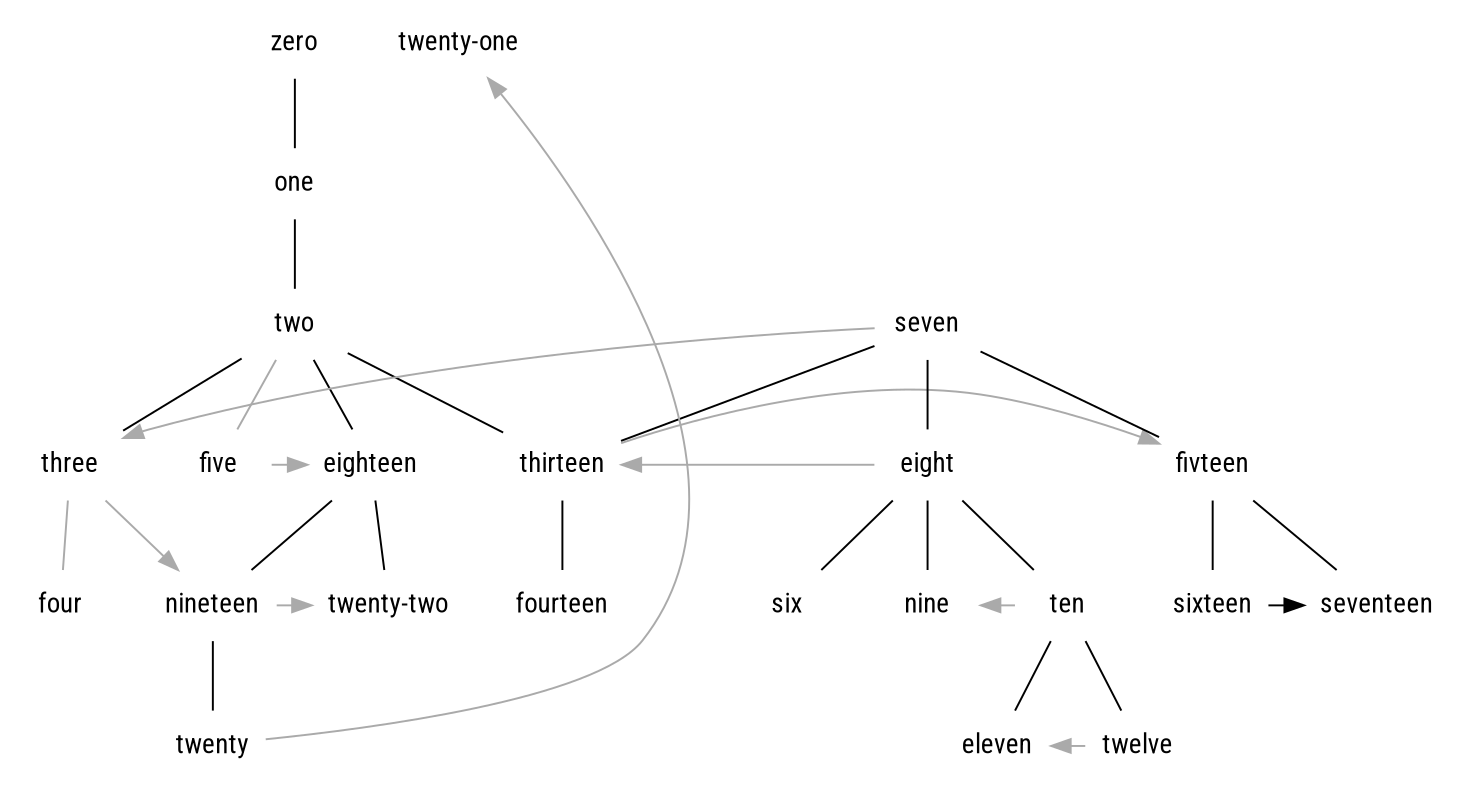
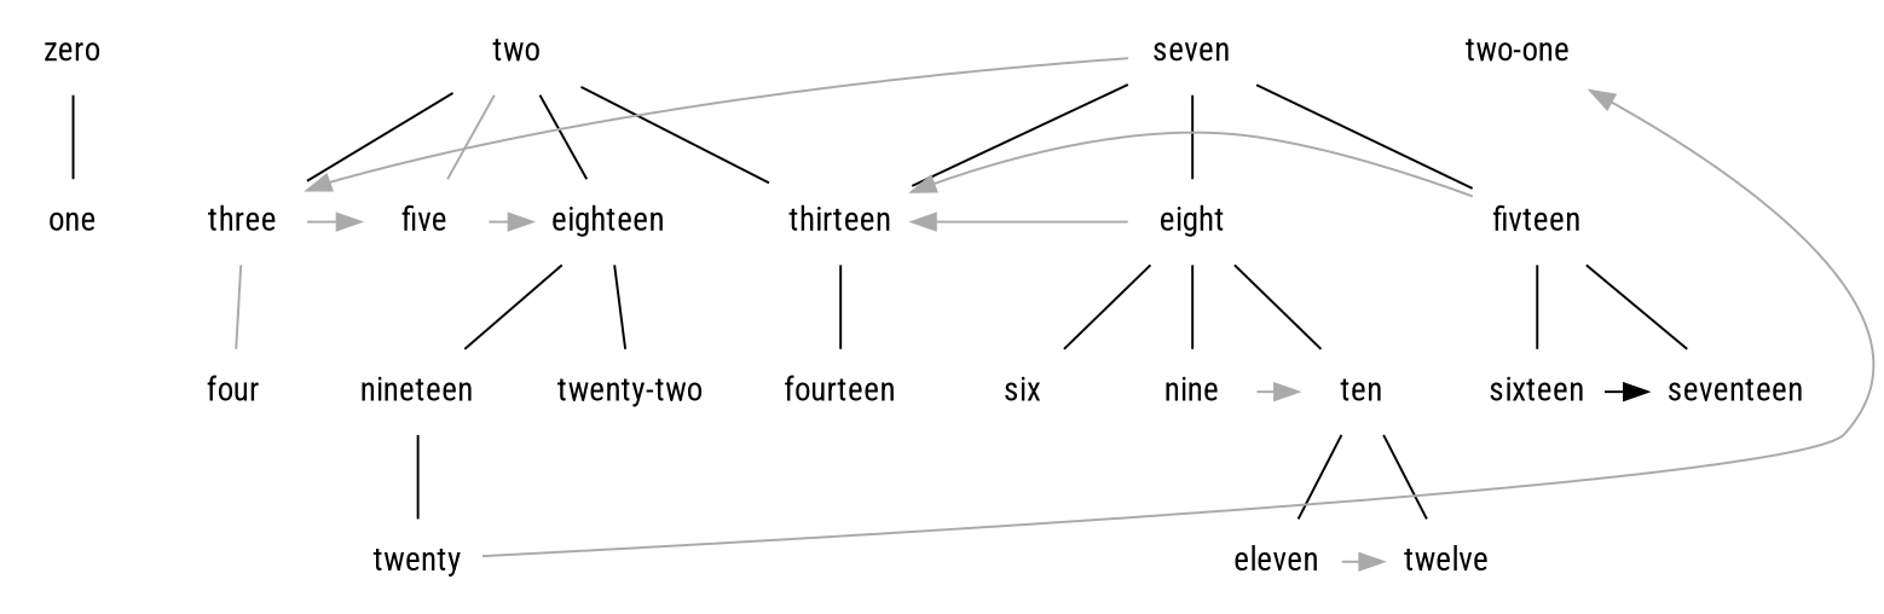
  digraph {
    fontname="Roboto Condensed"
    node [fontname="Roboto Condensed" shape=plaintext]
    edge [arrowhead=none fontname="Roboto Condensed"]
    n1 [label=zero]
    n2 [label=one]
    n3 [label=two]
    n4 [label=three]
    n5 [label=five]
    n6 [label=eighteen]
    n7 [label=thirteen]
    n8 [label=four]
    n9 [label=seven]
    n10 [label=eight]
    n11 [label=fivteen]
    n12 [label=nineteen]
    n13 [label="twenty-two"]
    n14 [label=six]
    n15 [label=nine]
    n16 [label=ten]
    n17 [label=fourteen]
    n18 [label=sixteen]
    n19 [label=seventeen]
    n20 [label=eleven]
    n21 [label=twelve]
    n22 [label=twenty]
-   n23 [label="twenty-one"]
+   n23 [label="two-one"]
    n1 -> n2
-   n2 -> n3
    n3 -> n4
    n3 -> n5 [color="#aaaaaa"]
    n3 -> n6
    n3 -> n7
-   n4 -> n12 [color="#aaaaaa" constraint=false arrowhead=""]
+   n4 -> n5 [color="#aaaaaa" constraint=false arrowhead=""]
    n4 -> n8 [color="#aaaaaa"]
    n5 -> n6 [color="#aaaaaa" constraint=false arrowhead=""]
    n6 -> n12
    n6 -> n13
-   n7 -> n11 [color="#aaaaaa" constraint=false arrowhead=""]
+   n11 -> n7 [color="#aaaaaa" constraint=false arrowhead=""]
    n7 -> n17
    n9 -> n4 [color="#aaaaaa" constraint=false arrowhead=""]
    n9 -> n7
    n9 -> n10
    n9 -> n11
    n10 -> n7 [color="#aaaaaa" constraint=false arrowhead=""]
    n10 -> n14
    n10 -> n15
    n10 -> n16
    n11 -> n18
    n11 -> n19
-   n12 -> n13 [color="#aaaaaa" constraint=false arrowhead=""]
    n12 -> n22
-   n16 -> n15 [color="#aaaaaa" constraint=false arrowhead=""]
+   n15 -> n16 [color="#aaaaaa" constraint=false arrowhead=""]
    n16 -> n20
    n16 -> n21
    n18 -> n19 [color=black constraint=false arrowhead=""]
-   n21 -> n20 [color="#aaaaaa" constraint=false arrowhead=""]
+   n20 -> n21 [color="#aaaaaa" constraint=false arrowhead=""]
    n22 -> n23 [color="#aaaaaa" constraint=false arrowhead=""]
  }
